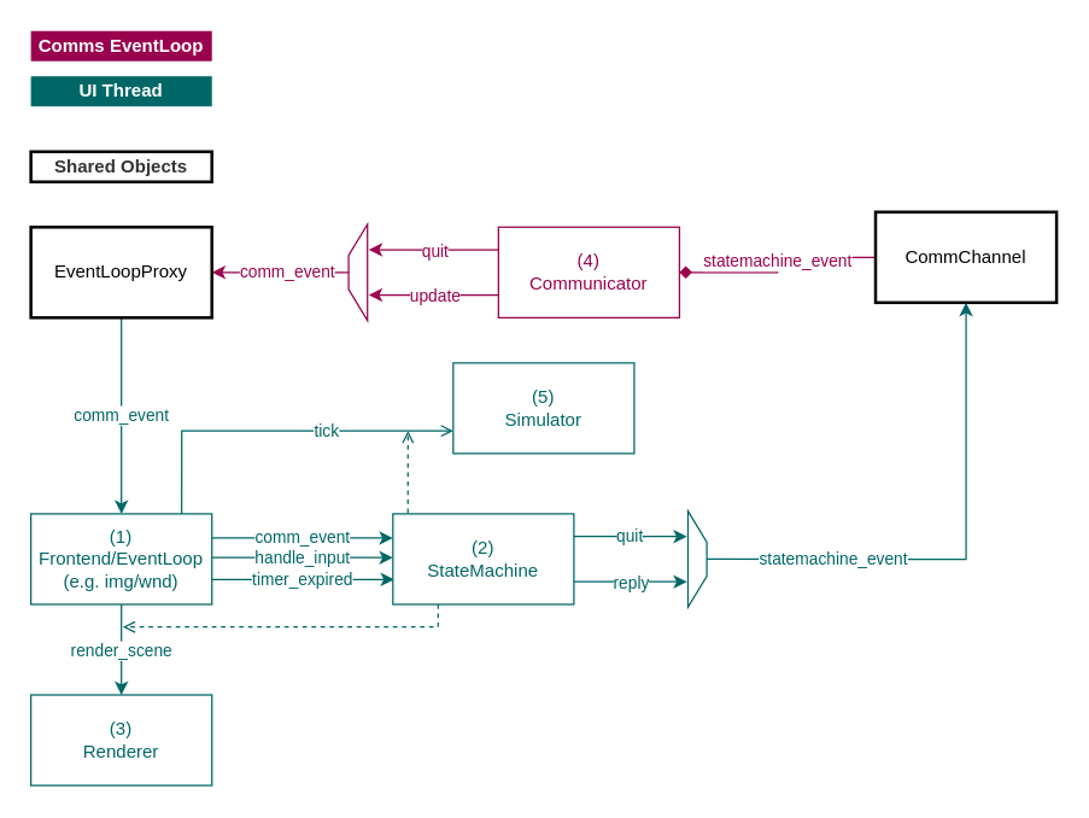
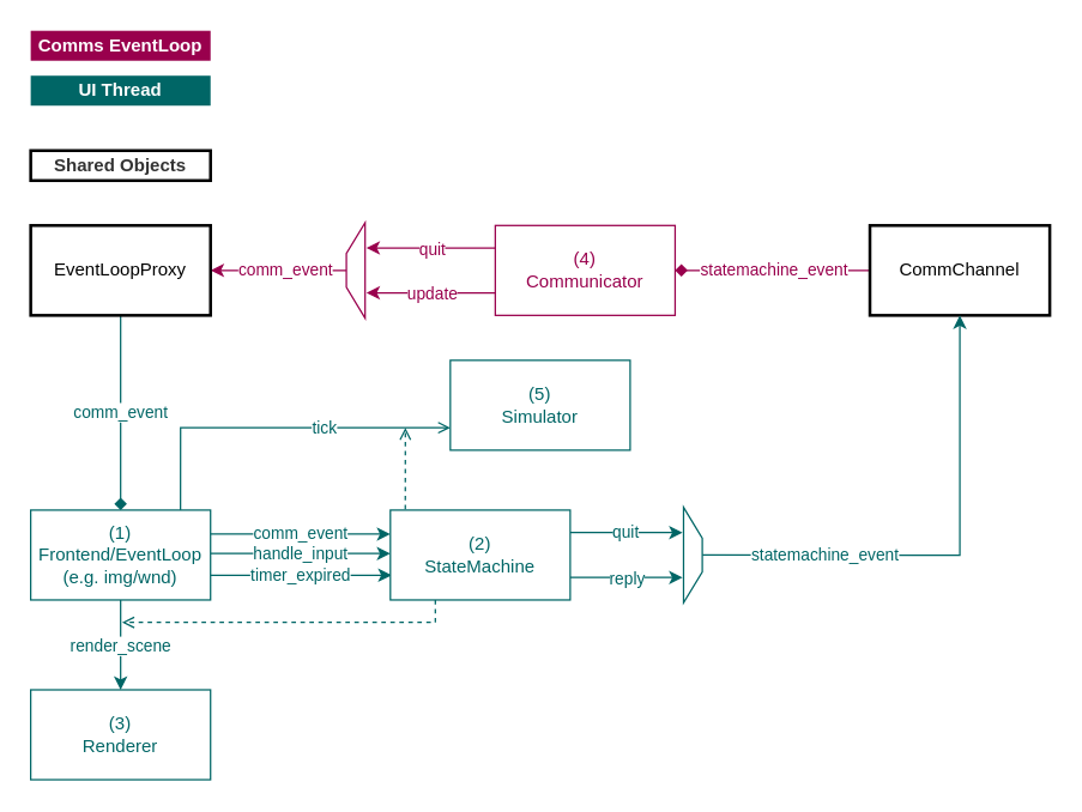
  <mxCell id="0" />
  <mxCell id="1" parent="0" />
  <mxCell id="2" value="&lt;font color=&quot;#ffffff&quot;&gt;&lt;b&gt;Comms EventLoop&lt;/b&gt;&lt;/font&gt;" style="rounded=0;whiteSpace=wrap;html=1;fontColor=#333333;strokeColor=none;fillColor=#99004D;" parent="1" vertex="1"><mxGeometry x="20" y="20" width="120" height="20" as="geometry" /></mxCell>
  <mxCell id="3" value="&lt;b&gt;&lt;font color=&quot;#ffffff&quot;&gt;UI Thread&lt;/font&gt;&lt;/b&gt;" style="rounded=0;whiteSpace=wrap;html=1;fontColor=#333333;fillColor=#006666;strokeColor=none;" parent="1" vertex="1"><mxGeometry x="20" y="50" width="120" height="20" as="geometry" /></mxCell>
  <mxCell id="4" value="&lt;span&gt;&lt;font&gt;Shared Objects&lt;/font&gt;&lt;/span&gt;" style="rounded=0;whiteSpace=wrap;html=1;fillColor=#FFFFFF;fontColor=#333333;fontStyle=1;strokeWidth=2;" parent="1" vertex="1"><mxGeometry x="20" y="100" width="120" height="20" as="geometry" /></mxCell>
  <mxCell id="5" value="handle_input" style="edgeStyle=orthogonalEdgeStyle;rounded=0;orthogonalLoop=1;jettySize=auto;html=1;strokeColor=#006666;fontColor=#006666;" parent="1" edge="1"><mxGeometry relative="1" as="geometry"><mxPoint x="140" y="369" as="sourcePoint" /><mxPoint x="260" y="369" as="targetPoint" /><Array as="points"><mxPoint x="140" y="369" /><mxPoint x="260" y="369" /></Array></mxGeometry></mxCell>
  <mxCell id="6" value="timer_expired" style="edgeStyle=orthogonalEdgeStyle;rounded=0;orthogonalLoop=1;jettySize=auto;html=1;exitX=0.994;exitY=0.616;exitDx=0;exitDy=0;entryX=0.007;entryY=0.625;entryDx=0;entryDy=0;strokeColor=#006666;fontColor=#006666;entryPerimeter=0;exitPerimeter=0;" parent="1" edge="1"><mxGeometry relative="1" as="geometry"><mxPoint x="139.28" y="382.96" as="sourcePoint" /><mxPoint x="260.84" y="383.5" as="targetPoint" /><Array as="points"><mxPoint x="261" y="383" /></Array></mxGeometry></mxCell>
  <mxCell id="7" value="render_scene" style="edgeStyle=orthogonalEdgeStyle;rounded=0;orthogonalLoop=1;jettySize=auto;html=1;exitX=0.5;exitY=1;exitDx=0;exitDy=0;entryX=0.5;entryY=0;entryDx=0;entryDy=0;strokeColor=#006666;fontColor=#006666;" parent="1" source="9" target="15" edge="1"><mxGeometry x="0.035" relative="1" as="geometry"><mxPoint as="offset" /><Array as="points"><mxPoint x="80" y="440" /><mxPoint x="80" y="440" /></Array></mxGeometry></mxCell>
  <mxCell id="8" value="tick" style="edgeStyle=orthogonalEdgeStyle;rounded=0;orthogonalLoop=1;jettySize=auto;html=1;entryX=0;entryY=0.75;entryDx=0;entryDy=0;strokeColor=#006666;fontColor=#006666;endArrow=open;endFill=1;exitX=0.833;exitY=0.006;exitDx=0;exitDy=0;exitPerimeter=0;" parent="1" source="9" target="27" edge="1"><mxGeometry x="0.283" relative="1" as="geometry"><Array as="points"><mxPoint x="120" y="285" /></Array><mxPoint as="offset" /></mxGeometry></mxCell>
  <mxCell id="9" value="(1)&lt;br&gt;Frontend/EventLoop&lt;br&gt;(e.g. img/wnd)" style="rounded=0;whiteSpace=wrap;html=1;strokeColor=#006666;fontColor=#006666;" parent="1" vertex="1"><mxGeometry x="20" y="340" width="120" height="60" as="geometry" /></mxCell>
  <mxCell id="10" value="reply" style="edgeStyle=orthogonalEdgeStyle;rounded=0;orthogonalLoop=1;jettySize=auto;html=1;exitX=1;exitY=0.75;exitDx=0;exitDy=0;strokeColor=#006666;fontColor=#006666;" parent="1" source="14" edge="1"><mxGeometry relative="1" as="geometry"><Array as="points" /><mxPoint as="offset" /><mxPoint x="455" y="385" as="targetPoint" /></mxGeometry></mxCell>
  <mxCell id="11" value="comm_event" style="edgeStyle=orthogonalEdgeStyle;rounded=0;orthogonalLoop=1;jettySize=auto;html=1;exitX=0.5;exitY=0;exitDx=0;exitDy=0;entryX=1;entryY=0.5;entryDx=0;entryDy=0;fontColor=#99004D;strokeColor=#99004D;startArrow=none;" parent="1" source="24" target="18" edge="1"><mxGeometry x="-0.103" relative="1" as="geometry"><mxPoint as="offset" /><mxPoint x="350" y="180" as="sourcePoint" /><mxPoint x="140" y="170" as="targetPoint" /></mxGeometry></mxCell>
  <mxCell id="12" value="quit" style="edgeStyle=orthogonalEdgeStyle;rounded=0;orthogonalLoop=1;jettySize=auto;html=1;exitX=1;exitY=0.25;exitDx=0;exitDy=0;strokeColor=#006666;fontColor=#006666;" parent="1" source="14" edge="1"><mxGeometry x="-0.029" relative="1" as="geometry"><mxPoint as="offset" /><mxPoint x="455" y="355" as="targetPoint" /></mxGeometry></mxCell>
  <mxCell id="13" style="edgeStyle=orthogonalEdgeStyle;rounded=0;orthogonalLoop=1;jettySize=auto;html=1;exitX=0.25;exitY=1;exitDx=0;exitDy=0;dashed=1;strokeColor=#006666;endArrow=open;endFill=0;" parent="1" source="14" edge="1"><mxGeometry relative="1" as="geometry"><mxPoint x="81" y="415" as="targetPoint" /><Array as="points"><mxPoint x="290" y="415" /><mxPoint x="100" y="415" /></Array></mxGeometry></mxCell>
  <mxCell id="14" value="(2)&lt;br&gt;StateMachine" style="rounded=0;whiteSpace=wrap;html=1;strokeColor=#006666;fontColor=#006666;" parent="1" vertex="1"><mxGeometry x="260" y="340" width="120" height="60" as="geometry" /></mxCell>
  <mxCell id="15" value="(3)&lt;br&gt;Renderer" style="rounded=0;whiteSpace=wrap;html=1;strokeColor=#006666;fontColor=#006666;" parent="1" vertex="1"><mxGeometry x="20" y="460" width="120" height="60" as="geometry" /></mxCell>
  <mxCell id="16" value="(4)&lt;br&gt;Communicator" style="rounded=0;whiteSpace=wrap;html=1;strokeColor=#99004D;fontColor=#99004D;" parent="1" vertex="1"><mxGeometry x="330" y="150" width="120" height="60" as="geometry" /></mxCell>
- <mxCell id="17" value="comm_event" style="edgeStyle=orthogonalEdgeStyle;rounded=0;orthogonalLoop=1;jettySize=auto;html=1;exitX=0.5;exitY=1;exitDx=0;exitDy=0;entryX=0.5;entryY=0;entryDx=0;entryDy=0;strokeColor=#006666;fontColor=#006666;" parent="1" source="18" target="9" edge="1"><mxGeometry relative="1" as="geometry"><mxPoint as="offset" /></mxGeometry></mxCell>
+ <mxCell id="17" value="comm_event" style="edgeStyle=orthogonalEdgeStyle;rounded=0;orthogonalLoop=1;jettySize=auto;html=1;exitX=0.5;exitY=1;exitDx=0;exitDy=0;entryX=0.5;entryY=0;entryDx=0;entryDy=0;strokeColor=#006666;fontColor=#006666;endArrow=diamond;" parent="1" source="18" target="9" edge="1"><mxGeometry relative="1" as="geometry"><mxPoint as="offset" /></mxGeometry></mxCell>
  <mxCell id="18" value="EventLoopProxy" style="rounded=0;whiteSpace=wrap;html=1;strokeWidth=2;" parent="1" vertex="1"><mxGeometry x="20" y="150" width="120" height="60" as="geometry" /></mxCell>
  <mxCell id="19" value="statemachine_event" style="edgeStyle=orthogonalEdgeStyle;rounded=0;orthogonalLoop=1;jettySize=auto;html=1;exitX=0;exitY=0.5;exitDx=0;exitDy=0;entryX=1;entryY=0.5;entryDx=0;entryDy=0;fontColor=#99004D;strokeColor=#99004D;endArrow=diamond;" parent="1" source="20" target="16" edge="1"><mxGeometry x="-0.022" relative="1" as="geometry"><mxPoint as="offset" /></mxGeometry></mxCell>
- <mxCell id="20" value="CommChannel" style="rounded=0;whiteSpace=wrap;html=1;strokeWidth=2;" parent="1" vertex="1"><mxGeometry x="580" y="140" width="120" height="60" as="geometry" /></mxCell>
+ <mxCell id="20" value="CommChannel" style="rounded=0;whiteSpace=wrap;html=1;strokeWidth=2;" parent="1" vertex="1"><mxGeometry x="580" y="150" width="120" height="60" as="geometry" /></mxCell>
  <mxCell id="21" value="comm_event" style="edgeStyle=orthogonalEdgeStyle;rounded=0;orthogonalLoop=1;jettySize=auto;html=1;strokeColor=#006666;fontColor=#006666;exitX=1;exitY=0.25;exitDx=0;exitDy=0;entryX=0;entryY=0.25;entryDx=0;entryDy=0;" parent="1" edge="1"><mxGeometry relative="1" as="geometry"><mxPoint x="140" y="356" as="sourcePoint" /><mxPoint x="260" y="356" as="targetPoint" /><Array as="points"><mxPoint x="240" y="356" /><mxPoint x="240" y="356" /></Array></mxGeometry></mxCell>
  <mxCell id="22" value="quit" style="edgeStyle=orthogonalEdgeStyle;rounded=0;orthogonalLoop=1;jettySize=auto;html=1;exitX=0;exitY=0.25;exitDx=0;exitDy=0;fontColor=#99004D;strokeColor=#99004D;endArrow=classic;endFill=1;" parent="1" source="16" edge="1"><mxGeometry relative="1" as="geometry"><mxPoint as="offset" /><mxPoint x="140" y="169.83" as="sourcePoint" /><mxPoint x="244" y="165" as="targetPoint" /></mxGeometry></mxCell>
  <mxCell id="23" value="update" style="edgeStyle=orthogonalEdgeStyle;rounded=0;orthogonalLoop=1;jettySize=auto;html=1;exitX=0;exitY=0.75;exitDx=0;exitDy=0;entryX=1;entryY=0.75;entryDx=0;entryDy=0;fontColor=#99004D;strokeColor=#99004D;endArrow=classic;endFill=1;" parent="1" source="16" edge="1"><mxGeometry relative="1" as="geometry"><mxPoint as="offset" /><mxPoint x="140" y="189.83" as="sourcePoint" /><mxPoint x="244" y="195" as="targetPoint" /></mxGeometry></mxCell>
  <mxCell id="24" value="" style="shape=trapezoid;perimeter=trapezoidPerimeter;whiteSpace=wrap;html=1;fixedSize=1;strokeColor=#99004D;fontColor=#99004D;rotation=-90;size=20.62;" parent="1" vertex="1"><mxGeometry x="205" y="173.75" width="63.75" height="12.5" as="geometry" /></mxCell>
  <mxCell id="25" value="&lt;font color=&quot;#006666&quot;&gt;statemachine_event&lt;/font&gt;" style="edgeStyle=orthogonalEdgeStyle;rounded=0;orthogonalLoop=1;jettySize=auto;html=1;entryX=0.5;entryY=1;entryDx=0;entryDy=0;fontColor=#99004D;endArrow=classic;endFill=1;strokeColor=#006666;" parent="1" source="26" target="20" edge="1"><mxGeometry x="-0.507" relative="1" as="geometry"><mxPoint as="offset" /></mxGeometry></mxCell>
  <mxCell id="26" value="" style="shape=trapezoid;perimeter=trapezoidPerimeter;whiteSpace=wrap;html=1;fixedSize=1;strokeColor=#006666;fontColor=#99004D;rotation=90;size=20.62;" parent="1" vertex="1"><mxGeometry x="430" y="363.75" width="63.75" height="12.5" as="geometry" /></mxCell>
  <mxCell id="27" value="(5)&lt;br&gt;Simulator" style="rounded=0;whiteSpace=wrap;html=1;strokeColor=#006666;fontColor=#006666;" parent="1" vertex="1"><mxGeometry x="300" y="240" width="120" height="60" as="geometry" /></mxCell>
  <mxCell id="28" style="edgeStyle=orthogonalEdgeStyle;rounded=0;orthogonalLoop=1;jettySize=auto;html=1;dashed=1;strokeColor=#006666;endArrow=open;endFill=0;exitX=0.083;exitY=-0.026;exitDx=0;exitDy=0;exitPerimeter=0;" parent="1" edge="1"><mxGeometry relative="1" as="geometry"><mxPoint x="270" y="285" as="targetPoint" /><Array as="points"><mxPoint x="270" y="291" /></Array><mxPoint x="269.96" y="339.44" as="sourcePoint" /></mxGeometry></mxCell>
